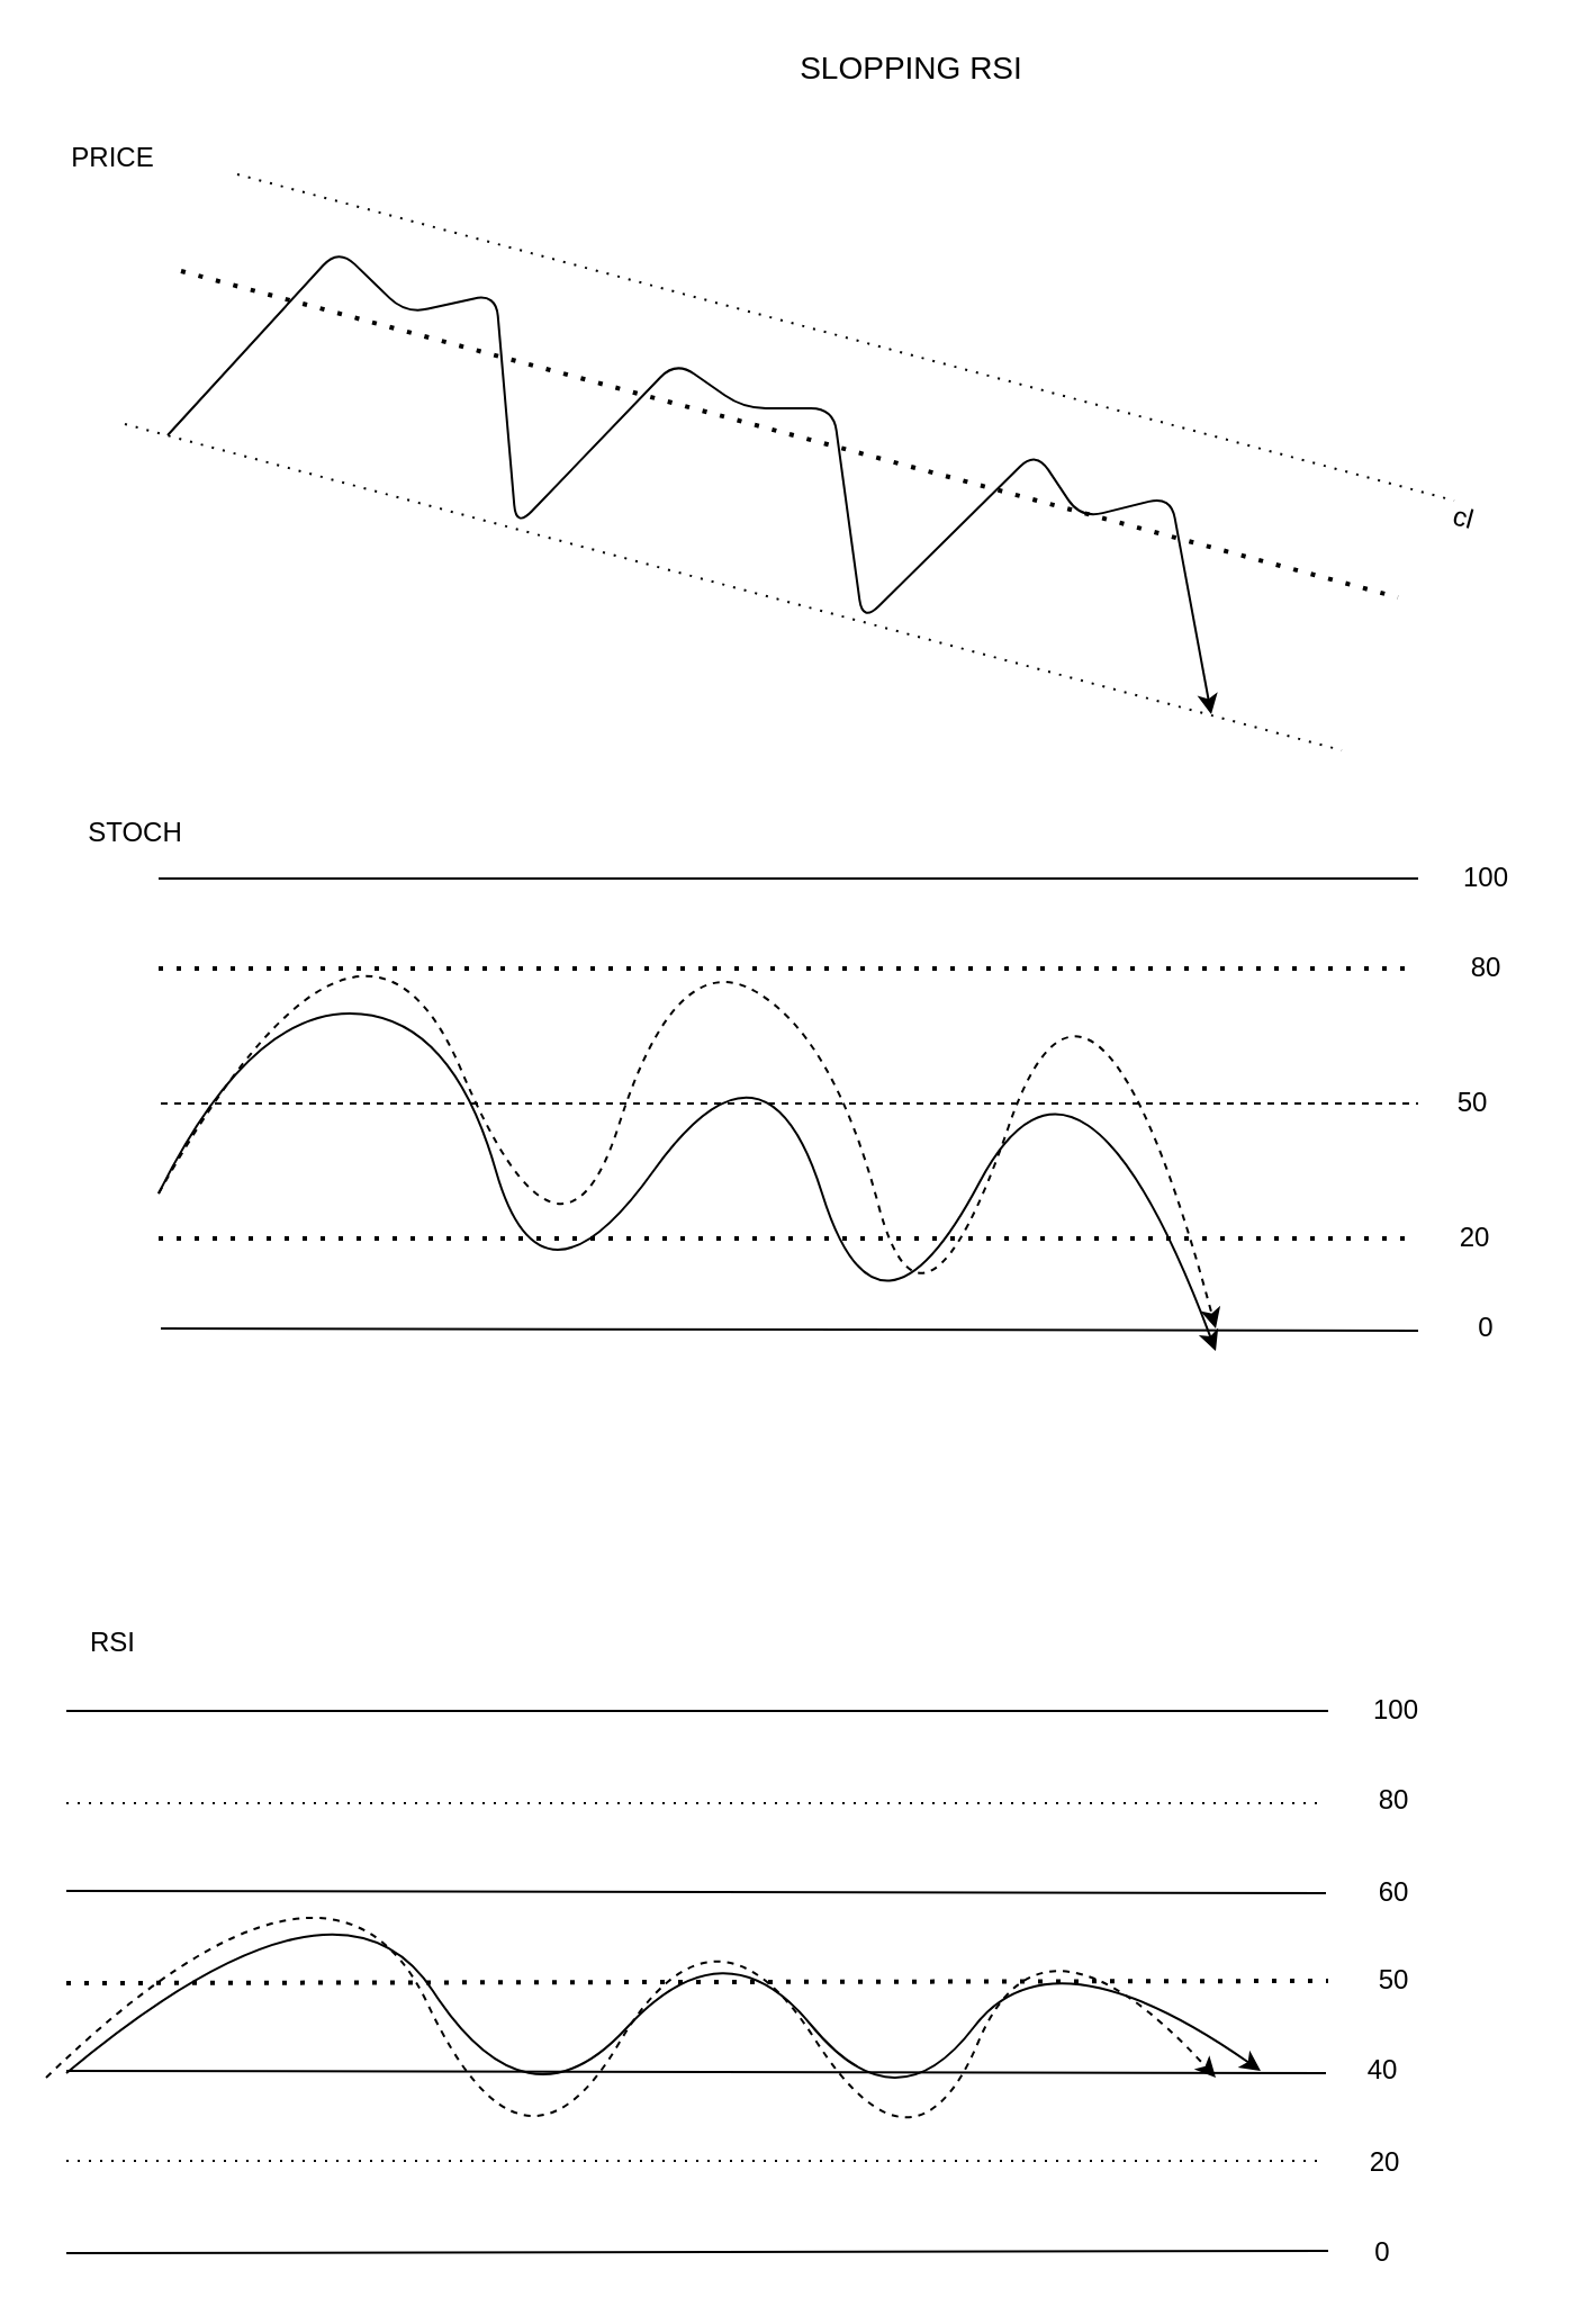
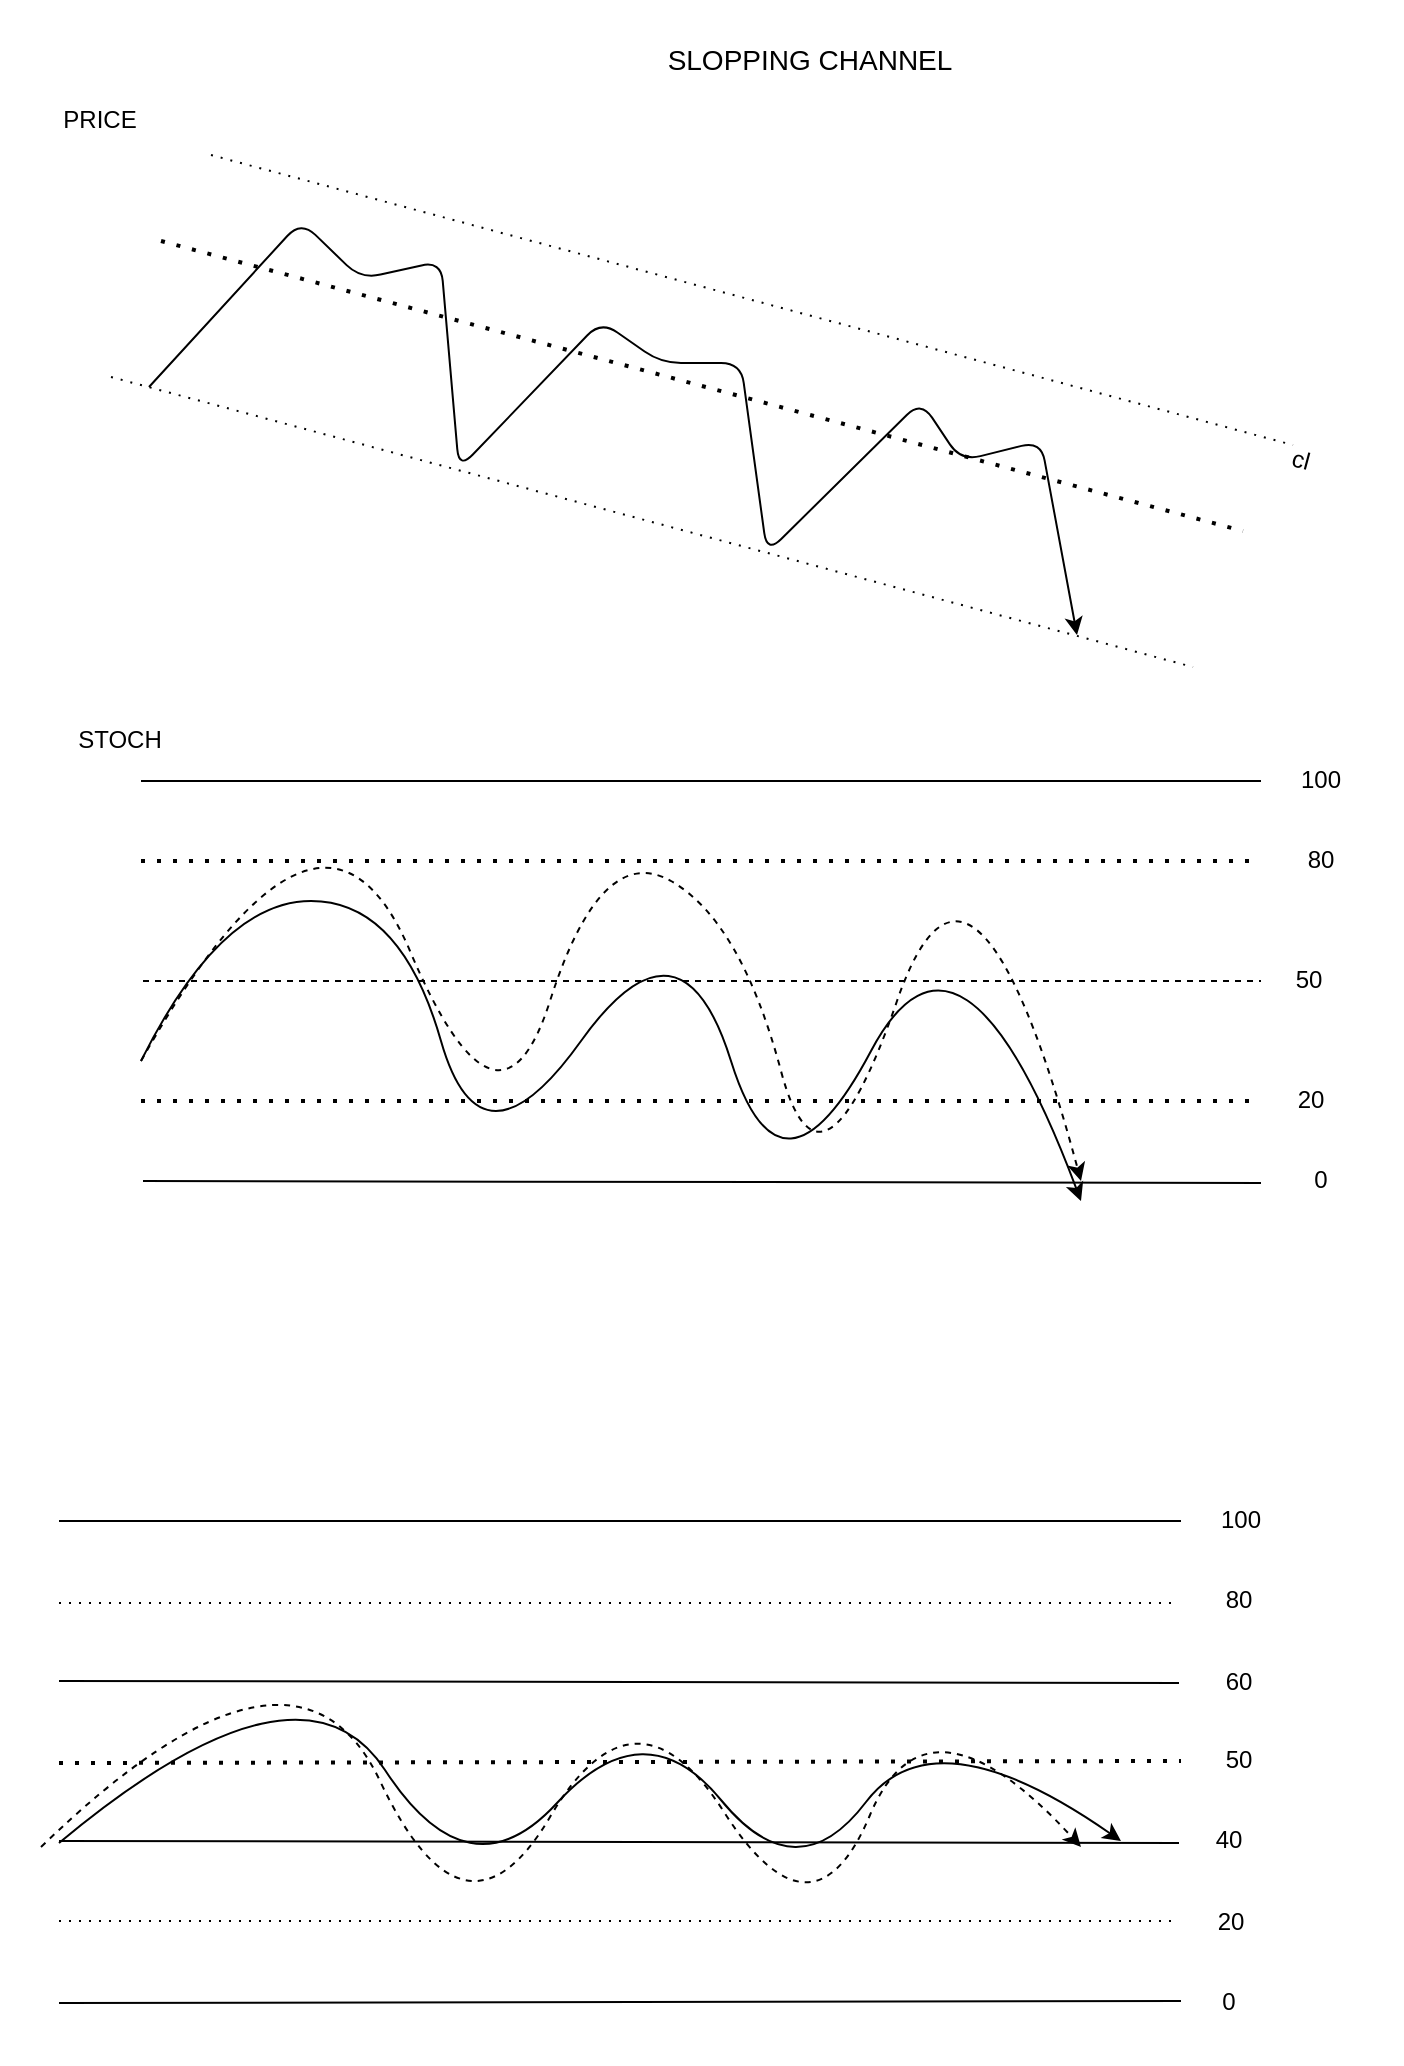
  <mxCell id="0" />
  <mxCell id="1" parent="0" />
- <mxCell id="2" value="PRICE" style="text;html=1;strokeColor=none;fillColor=none;align=center;verticalAlign=middle;whiteSpace=wrap;rounded=0;" parent="1" vertex="1"><mxGeometry x="30" y="60" width="40" height="20" as="geometry" /></mxCell>
- <mxCell id="3" value="&lt;font style=&quot;font-size: 14px&quot;&gt;SLOPPING RSI&lt;/font&gt;" style="text;html=1;strokeColor=none;align=center;verticalAlign=middle;whiteSpace=wrap;rounded=0;" parent="1" vertex="1"><mxGeometry x="300" y="20" width="210" height="20" as="geometry" /></mxCell>
+ <mxCell id="2" value="PRICE" style="text;html=1;strokeColor=none;fillColor=none;align=center;verticalAlign=middle;whiteSpace=wrap;rounded=0;" parent="1" vertex="1"><mxGeometry x="30" y="50" width="40" height="20" as="geometry" /></mxCell>
+ <mxCell id="3" value="&lt;font style=&quot;font-size: 14px&quot;&gt;SLOPPING CHANNEL&lt;/font&gt;" style="text;html=1;strokeColor=none;align=center;verticalAlign=middle;whiteSpace=wrap;rounded=0;" parent="1" vertex="1"><mxGeometry x="300" y="20" width="210" height="20" as="geometry" /></mxCell>
  <mxCell id="4" value="STOCH" style="text;html=1;strokeColor=none;fillColor=none;align=center;verticalAlign=middle;whiteSpace=wrap;rounded=0;" parent="1" vertex="1"><mxGeometry x="40" y="360" width="40" height="20" as="geometry" /></mxCell>
  <mxCell id="5" value="" style="curved=1;endArrow=classic;html=1;" parent="1" edge="1"><mxGeometry x="20" y="240" width="50" height="50" as="geometry"><mxPoint x="70" y="530" as="sourcePoint" /><mxPoint x="540" y="600" as="targetPoint" /><Array as="points"><mxPoint x="110" y="450" /><mxPoint x="200" y="450" /><mxPoint x="240" y="590" /><mxPoint x="340" y="450" /><mxPoint x="390" y="610" /><mxPoint x="480" y="440" /></Array></mxGeometry></mxCell>
- <mxCell id="6" value="RSI" style="text;html=1;strokeColor=none;fillColor=none;align=center;verticalAlign=middle;whiteSpace=wrap;rounded=0;" parent="1" vertex="1"><mxGeometry x="30" y="720" width="40" height="20" as="geometry" /></mxCell>
  <mxCell id="7" value="" style="endArrow=classic;html=1;" parent="1" edge="1"><mxGeometry x="59" y="87" width="50" height="50" as="geometry"><mxPoint x="74" y="193" as="sourcePoint" /><mxPoint x="538" y="317" as="targetPoint" /><Array as="points"><mxPoint x="150" y="110" /><mxPoint x="180" y="139" /><mxPoint x="220" y="130" /><mxPoint x="229" y="234" /><mxPoint x="300" y="160" /><mxPoint x="330" y="181" /><mxPoint x="370" y="181" /><mxPoint x="383" y="276" /><mxPoint x="460" y="200" /><mxPoint x="480" y="230" /><mxPoint x="520" y="220" /></Array></mxGeometry></mxCell>
  <mxCell id="8" value="" style="endArrow=none;dashed=1;html=1;dashPattern=1 4;" parent="1" edge="1"><mxGeometry x="59" y="87" width="50" height="50" as="geometry"><mxPoint x="105" y="77" as="sourcePoint" /><mxPoint x="646" y="222" as="targetPoint" /></mxGeometry></mxCell>
  <mxCell id="9" value="" style="endArrow=none;dashed=1;html=1;dashPattern=1 3;strokeWidth=2;" parent="1" edge="1"><mxGeometry x="49" y="72" width="50" height="50" as="geometry"><mxPoint x="80" y="120" as="sourcePoint" /><mxPoint x="621" y="265" as="targetPoint" /></mxGeometry></mxCell>
  <mxCell id="10" value="cl" style="text;html=1;align=center;verticalAlign=middle;resizable=0;points=[];autosize=1;strokeColor=none;rotation=15;" parent="1" vertex="1"><mxGeometry x="640" y="220" width="20" height="20" as="geometry" /></mxCell>
  <mxCell id="11" value="" style="endArrow=none;dashed=1;html=1;dashPattern=1 4;" parent="1" edge="1"><mxGeometry x="59" y="87" width="50" height="50" as="geometry"><mxPoint x="55" y="188" as="sourcePoint" /><mxPoint x="596" y="333" as="targetPoint" /></mxGeometry></mxCell>
  <mxCell id="12" value="" style="endArrow=none;html=1;" parent="1" edge="1"><mxGeometry x="-70" y="675" width="50" height="50" as="geometry"><mxPoint x="29" y="760" as="sourcePoint" /><mxPoint x="590" y="760" as="targetPoint" /></mxGeometry></mxCell>
  <mxCell id="13" value="" style="endArrow=none;dashed=1;html=1;dashPattern=1 3;strokeWidth=2;" parent="1" edge="1"><mxGeometry x="-70" y="675" width="50" height="50" as="geometry"><mxPoint x="29" y="881" as="sourcePoint" /><mxPoint x="590" y="880" as="targetPoint" /></mxGeometry></mxCell>
  <mxCell id="14" value="" style="endArrow=none;html=1;" parent="1" edge="1"><mxGeometry x="-70" y="675" width="50" height="50" as="geometry"><mxPoint x="29" y="1001" as="sourcePoint" /><mxPoint x="590" y="1000" as="targetPoint" /></mxGeometry></mxCell>
  <mxCell id="15" value="" style="endArrow=none;dashed=1;html=1;dashPattern=1 4;" parent="1" edge="1"><mxGeometry x="-70" y="675" width="50" height="50" as="geometry"><mxPoint x="29" y="801" as="sourcePoint" /><mxPoint x="589" y="801" as="targetPoint" /></mxGeometry></mxCell>
  <mxCell id="16" value="" style="endArrow=none;dashed=1;html=1;dashPattern=1 4;" parent="1" edge="1"><mxGeometry x="-70" y="675" width="50" height="50" as="geometry"><mxPoint x="29" y="960" as="sourcePoint" /><mxPoint x="589" y="960" as="targetPoint" /></mxGeometry></mxCell>
  <mxCell id="17" value="" style="endArrow=none;html=1;" parent="1" edge="1"><mxGeometry x="-70" y="675" width="50" height="50" as="geometry"><mxPoint x="29" y="840" as="sourcePoint" /><mxPoint x="589" y="841" as="targetPoint" /></mxGeometry></mxCell>
  <mxCell id="18" value="" style="endArrow=none;html=1;" parent="1" edge="1"><mxGeometry x="-70" y="675" width="50" height="50" as="geometry"><mxPoint x="29" y="920" as="sourcePoint" /><mxPoint x="589" y="921" as="targetPoint" /></mxGeometry></mxCell>
  <mxCell id="19" value="100" style="text;html=1;align=center;verticalAlign=middle;resizable=0;points=[];autosize=1;strokeColor=none;rotation=0;" parent="1" vertex="1"><mxGeometry x="600" y="750" width="40" height="20" as="geometry" /></mxCell>
  <mxCell id="20" value="80" style="text;html=1;align=center;verticalAlign=middle;resizable=0;points=[];autosize=1;strokeColor=none;rotation=0;" parent="1" vertex="1"><mxGeometry x="604" y="790" width="30" height="20" as="geometry" /></mxCell>
  <mxCell id="21" value="60" style="text;html=1;align=center;verticalAlign=middle;resizable=0;points=[];autosize=1;strokeColor=none;rotation=0;" parent="1" vertex="1"><mxGeometry x="604" y="831" width="30" height="20" as="geometry" /></mxCell>
  <mxCell id="22" value="50" style="text;html=1;align=center;verticalAlign=middle;resizable=0;points=[];autosize=1;strokeColor=none;rotation=0;" parent="1" vertex="1"><mxGeometry x="604" y="870" width="30" height="20" as="geometry" /></mxCell>
  <mxCell id="23" value="40" style="text;html=1;align=center;verticalAlign=middle;resizable=0;points=[];autosize=1;strokeColor=none;rotation=0;" parent="1" vertex="1"><mxGeometry x="599" y="910" width="30" height="20" as="geometry" /></mxCell>
  <mxCell id="24" value="20" style="text;html=1;align=center;verticalAlign=middle;resizable=0;points=[];autosize=1;strokeColor=none;rotation=0;" parent="1" vertex="1"><mxGeometry x="600" y="951" width="30" height="20" as="geometry" /></mxCell>
  <mxCell id="25" value="0" style="text;html=1;align=center;verticalAlign=middle;resizable=0;points=[];autosize=1;strokeColor=none;rotation=0;" parent="1" vertex="1"><mxGeometry x="604" y="991" width="20" height="20" as="geometry" /></mxCell>
  <mxCell id="26" value="" style="curved=1;endArrow=classic;html=1;" parent="1" edge="1"><mxGeometry x="-86" y="819" width="50" height="50" as="geometry"><mxPoint x="29" y="921" as="sourcePoint" /><mxPoint x="560" y="920" as="targetPoint" /><Array as="points"><mxPoint x="150" y="820" /><mxPoint x="234" y="949" /><mxPoint x="322" y="853" /><mxPoint x="398" y="946" /><mxPoint x="467" y="855" /></Array></mxGeometry></mxCell>
  <mxCell id="27" value="" style="curved=1;endArrow=classic;html=1;dashed=1;" parent="1" edge="1"><mxGeometry x="-90" y="802" width="50" height="50" as="geometry"><mxPoint y="923" as="sourcePoint" x="20" /><mxPoint x="540" y="923" as="targetPoint" /><Array as="points"><mxPoint x="147" y="800" /><mxPoint x="232" y="980" /><mxPoint x="317" y="836" /><mxPoint x="406" y="975" /><mxPoint x="463" y="839" /></Array></mxGeometry></mxCell>
  <mxCell id="28" value="" style="endArrow=none;html=1;" parent="1" edge="1"><mxGeometry x="-20" y="340" width="50" height="50" as="geometry"><mxPoint x="70" y="390" as="sourcePoint" /><mxPoint x="630" y="390" as="targetPoint" /></mxGeometry></mxCell>
  <mxCell id="29" value="" style="endArrow=none;html=1;" parent="1" edge="1"><mxGeometry x="-20" y="340" width="50" height="50" as="geometry"><mxPoint x="71" y="590" as="sourcePoint" /><mxPoint x="630" y="591" as="targetPoint" /></mxGeometry></mxCell>
  <mxCell id="30" value="" style="endArrow=none;dashed=1;html=1;dashPattern=1 3;strokeWidth=2;" parent="1" edge="1"><mxGeometry x="-20" y="340" width="50" height="50" as="geometry"><mxPoint x="70" y="430" as="sourcePoint" /><mxPoint x="630" y="430" as="targetPoint" /></mxGeometry></mxCell>
  <mxCell id="31" value="80" style="text;html=1;align=center;verticalAlign=middle;resizable=0;points=[];autosize=1;strokeColor=none;rotation=0;" parent="1" vertex="1"><mxGeometry x="645" y="420" width="30" height="20" as="geometry" /></mxCell>
  <mxCell id="32" value="" style="endArrow=none;dashed=1;html=1;" parent="1" edge="1"><mxGeometry x="-30" y="364" width="50" height="50" as="geometry"><mxPoint x="71" y="490" as="sourcePoint" /><mxPoint x="630" y="490" as="targetPoint" /></mxGeometry></mxCell>
  <mxCell id="33" value="100" style="text;html=1;align=center;verticalAlign=middle;resizable=0;points=[];autosize=1;strokeColor=none;rotation=0;" parent="1" vertex="1"><mxGeometry x="640" y="380" width="40" height="20" as="geometry" /></mxCell>
  <mxCell id="34" value="0" style="text;html=1;align=center;verticalAlign=middle;resizable=0;points=[];autosize=1;strokeColor=none;rotation=0;" parent="1" vertex="1"><mxGeometry x="650" y="580" width="20" height="20" as="geometry" /></mxCell>
  <mxCell id="35" value="20" style="text;html=1;align=center;verticalAlign=middle;resizable=0;points=[];autosize=1;strokeColor=none;rotation=0;" parent="1" vertex="1"><mxGeometry x="640" y="540" width="30" height="20" as="geometry" /></mxCell>
  <mxCell id="36" value="50" style="text;html=1;align=center;verticalAlign=middle;resizable=0;points=[];autosize=1;strokeColor=none;rotation=0;" parent="1" vertex="1"><mxGeometry x="639" y="480" width="30" height="20" as="geometry" /></mxCell>
  <mxCell id="37" value="" style="endArrow=none;dashed=1;html=1;dashPattern=1 3;strokeWidth=2;" parent="1" edge="1"><mxGeometry x="-20" y="340" width="50" height="50" as="geometry"><mxPoint x="70" y="550" as="sourcePoint" /><mxPoint x="630" y="550" as="targetPoint" /></mxGeometry></mxCell>
  <mxCell id="38" value="" style="curved=1;endArrow=classic;html=1;dashed=1;" parent="1" edge="1"><mxGeometry x="-28" y="238" width="50" height="50" as="geometry"><mxPoint x="70" y="530" as="sourcePoint" /><mxPoint x="540" y="590" as="targetPoint" /><Array as="points"><mxPoint x="160" y="370" /><mxPoint x="249" y="580" /><mxPoint x="300" y="420" /><mxPoint x="370" y="460" /><mxPoint x="410" y="610" /><mxPoint x="486" y="390" /></Array></mxGeometry></mxCell>
